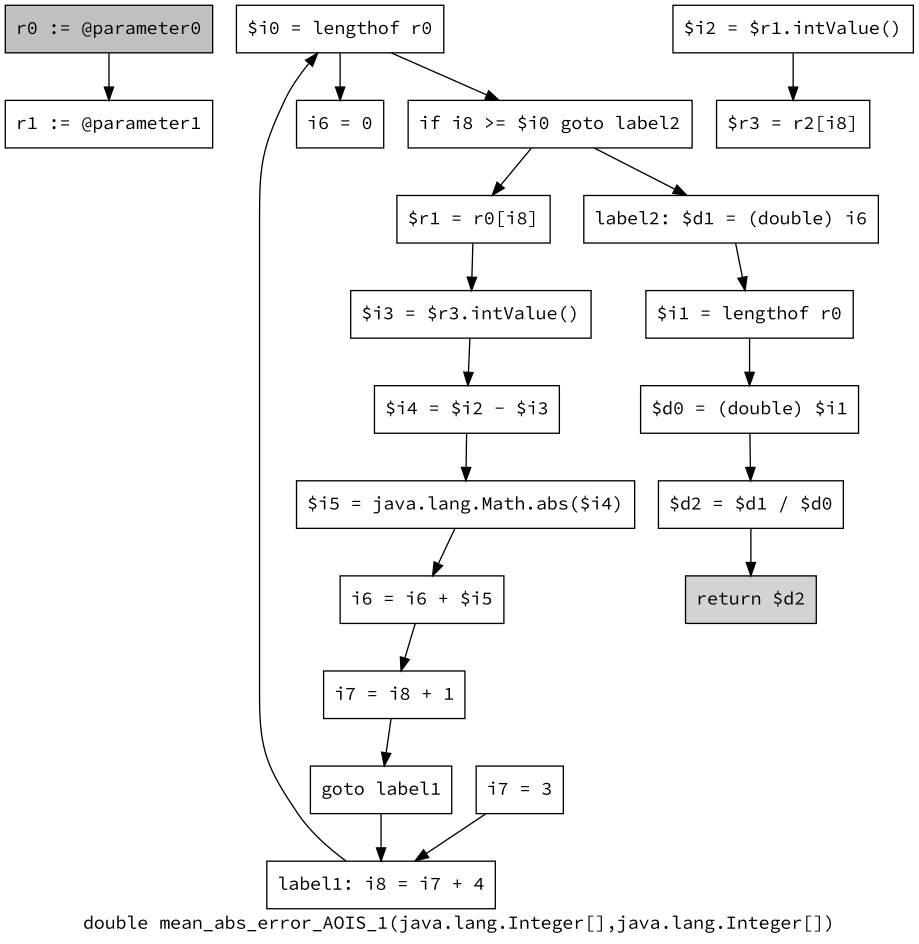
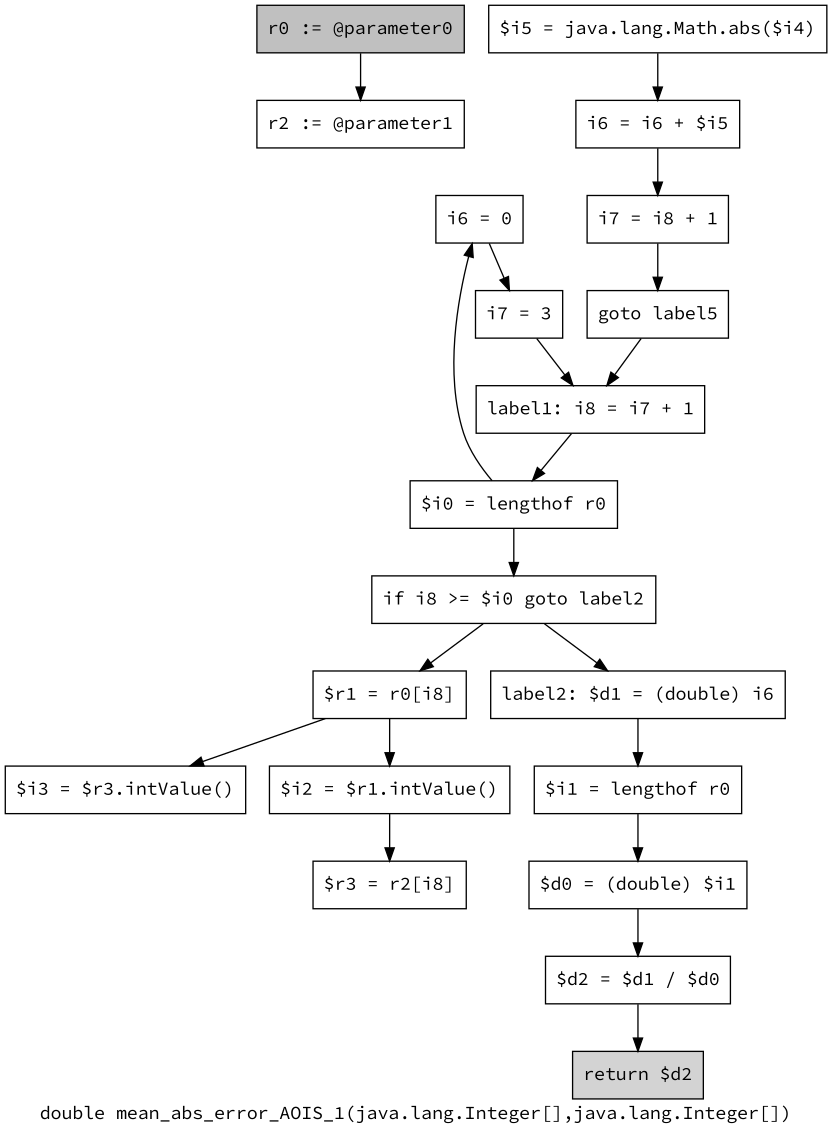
  digraph {
    fontname="Source Code Pro"
    label="double mean_abs_error_AOIS_1(java.lang.Integer[],java.lang.Integer[])"
    node [fontname="Source Code Pro" shape=box]
    edge [fontname="Source Code Pro"]
    n1 [fillcolor=gray label="r0 := @parameter0" style=filled]
-   n2 [label="r1 := @parameter1"]
+   n2 [label="r2 := @parameter1"]
    n3 [label="i6 = 0"]
    n4 [label="i7 = 3"]
-   n5 [label="label1: i8 = i7 + 4"]
+   n5 [label="label1: i8 = i7 + 1"]
    n6 [label="$i0 = lengthof r0"]
    n7 [label="if i8 >= $i0 goto label2"]
    n8 [label="$r1 = r0[i8]"]
    n9 [label="label2: $d1 = (double) i6"]
    n10 [label="$i2 = $r1.intValue()"]
    n11 [label="$i3 = $r3.intValue()"]
    n12 [label="$i1 = lengthof r0"]
    n13 [label="$r3 = r2[i8]"]
    n14 [label="$d0 = (double) $i1"]
-   n15 [label="$i4 = $i2 - $i3"]
    n16 [label="$i5 = java.lang.Math.abs($i4)"]
    n17 [label="i6 = i6 + $i5"]
    n18 [label="i7 = i8 + 1"]
-   n19 [label="goto label1"]
+   n19 [label="goto label5"]
    n20 [label="$d2 = $d1 / $d0"]
    n21 [fillcolor=lightgray label="return $d2" style=filled]
    n1 -> n2
+   n3 -> n4
    n4 -> n5
    n5 -> n6
    n6 -> n3
    n6 -> n7
    n7 -> n8
    n7 -> n9
+   n8 -> n10
    n8 -> n11
    n9 -> n12
    n10 -> n13
-   n11 -> n15
    n12 -> n14
    n14 -> n20
-   n15 -> n16
    n16 -> n17
    n17 -> n18
    n18 -> n19
    n19 -> n5
    n20 -> n21
  }
